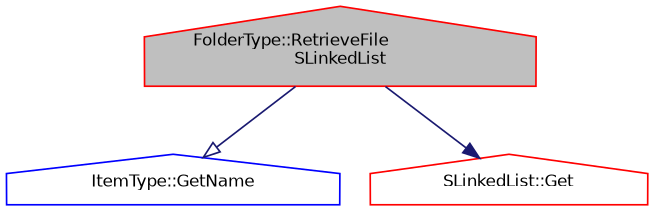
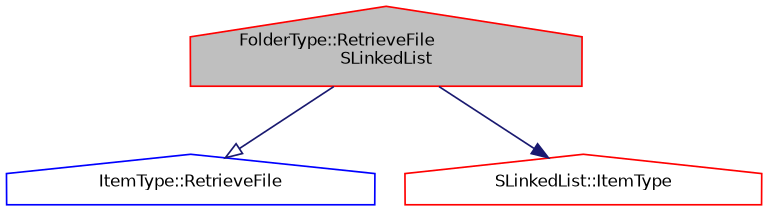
  digraph {
    rankdir=TB
    node [color=red fillcolor=white fontname=Helvetica fontsize=10 shape=house style=filled]
    edge [color=midnightblue fontname=Helvetica fontsize=10 labelfontname=Helvetica labelfontsize=10 style=solid]
    n1 [fillcolor=grey75 fontcolor=black height=0.2 label="FolderType::RetrieveFile\lSLinkedList" width=0.4]
-   n2 [color=blue height=0.2 label="ItemType::GetName" width=0.4]
-   n3 [height=0.2 label="SLinkedList::Get" width=0.4]
+   n2 [color=blue height=0.2 label="ItemType::RetrieveFile" width=0.4]
+   n3 [height=0.2 label="SLinkedList::ItemType" width=0.4]
    n1 -> n2 [arrowhead=onormal]
    n1 -> n3 [arrowhead=normal]
  }
